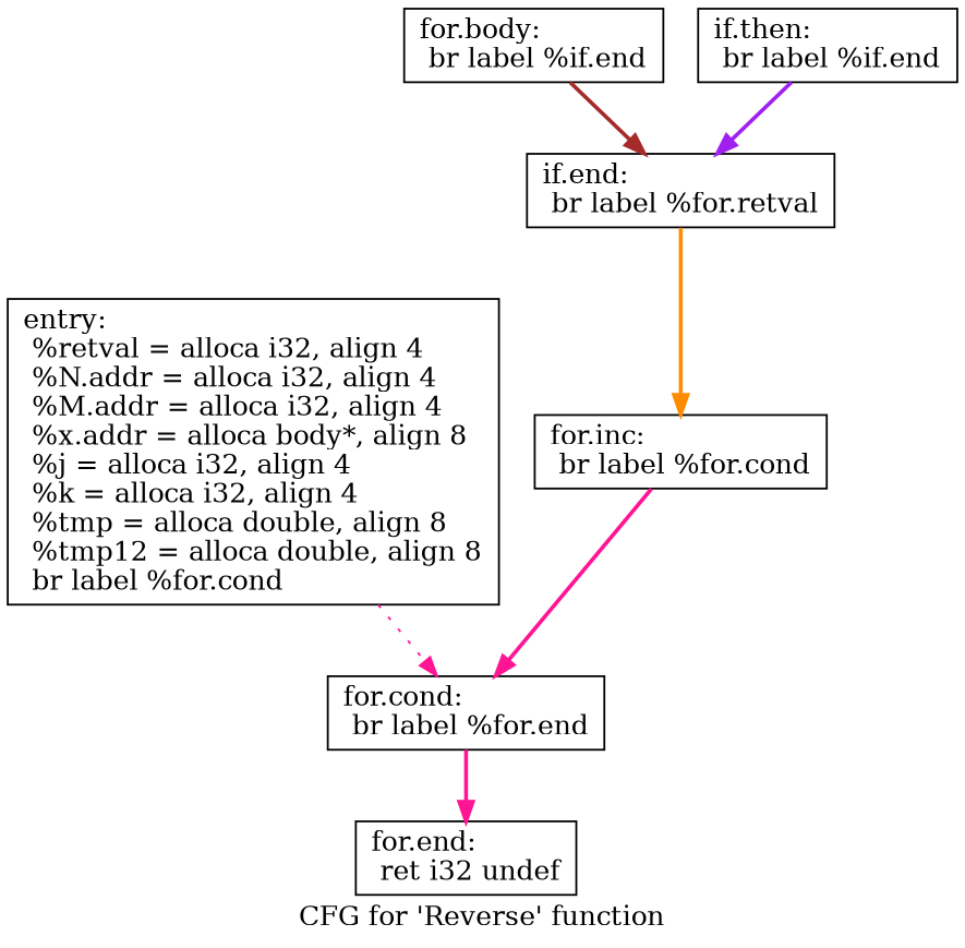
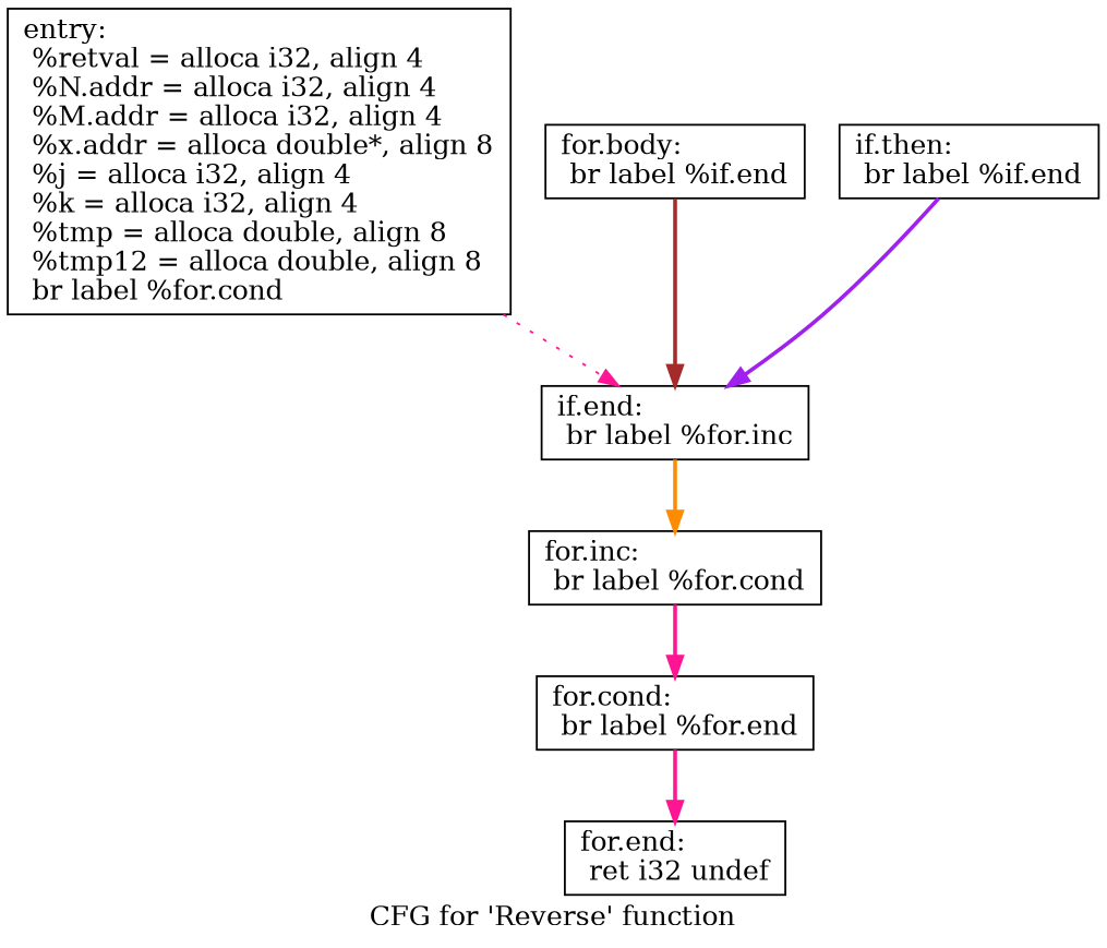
  digraph {
    label="CFG for 'Reverse' function"
    node [shape=record]
    edge [color=deeppink style=bold]
-   n1 [label="{entry:\l  %retval = alloca i32, align 4\l  %N.addr = alloca i32, align 4\l  %M.addr = alloca i32, align 4\l  %x.addr = alloca body*, align 8\l  %j = alloca i32, align 4\l  %k = alloca i32, align 4\l  %tmp = alloca double, align 8\l  %tmp12 = alloca double, align 8\l  br label %for.cond\l}"]
+   n1 [label="{entry:\l  %retval = alloca i32, align 4\l  %N.addr = alloca i32, align 4\l  %M.addr = alloca i32, align 4\l  %x.addr = alloca double*, align 8\l  %j = alloca i32, align 4\l  %k = alloca i32, align 4\l  %tmp = alloca double, align 8\l  %tmp12 = alloca double, align 8\l  br label %for.cond\l}"]
    n2 [label="{for.cond:                                         \l  br label %for.end\l}"]
    n3 [label="{for.end:                                          \l  ret i32 undef\l}"]
    n4 [label="{for.body:                                         \l  br label %if.end\l}"]
-   n5 [label="{if.end:                                           \l  br label %for.retval\l}"]
+   n5 [label="{if.end:                                           \l  br label %for.inc\l}"]
    n6 [label="{for.inc:                                          \l  br label %for.cond\l}"]
    n7 [label="{if.then:                                          \l  br label %if.end\l}"]
-   n1 -> n2 [style=dotted]
+   n1 -> n5 [style=dotted]
    n2 -> n3
    n4 -> n5 [color=brown]
    n5 -> n6 [color=darkorange]
    n6 -> n2
    n7 -> n5 [color=purple]
  }
